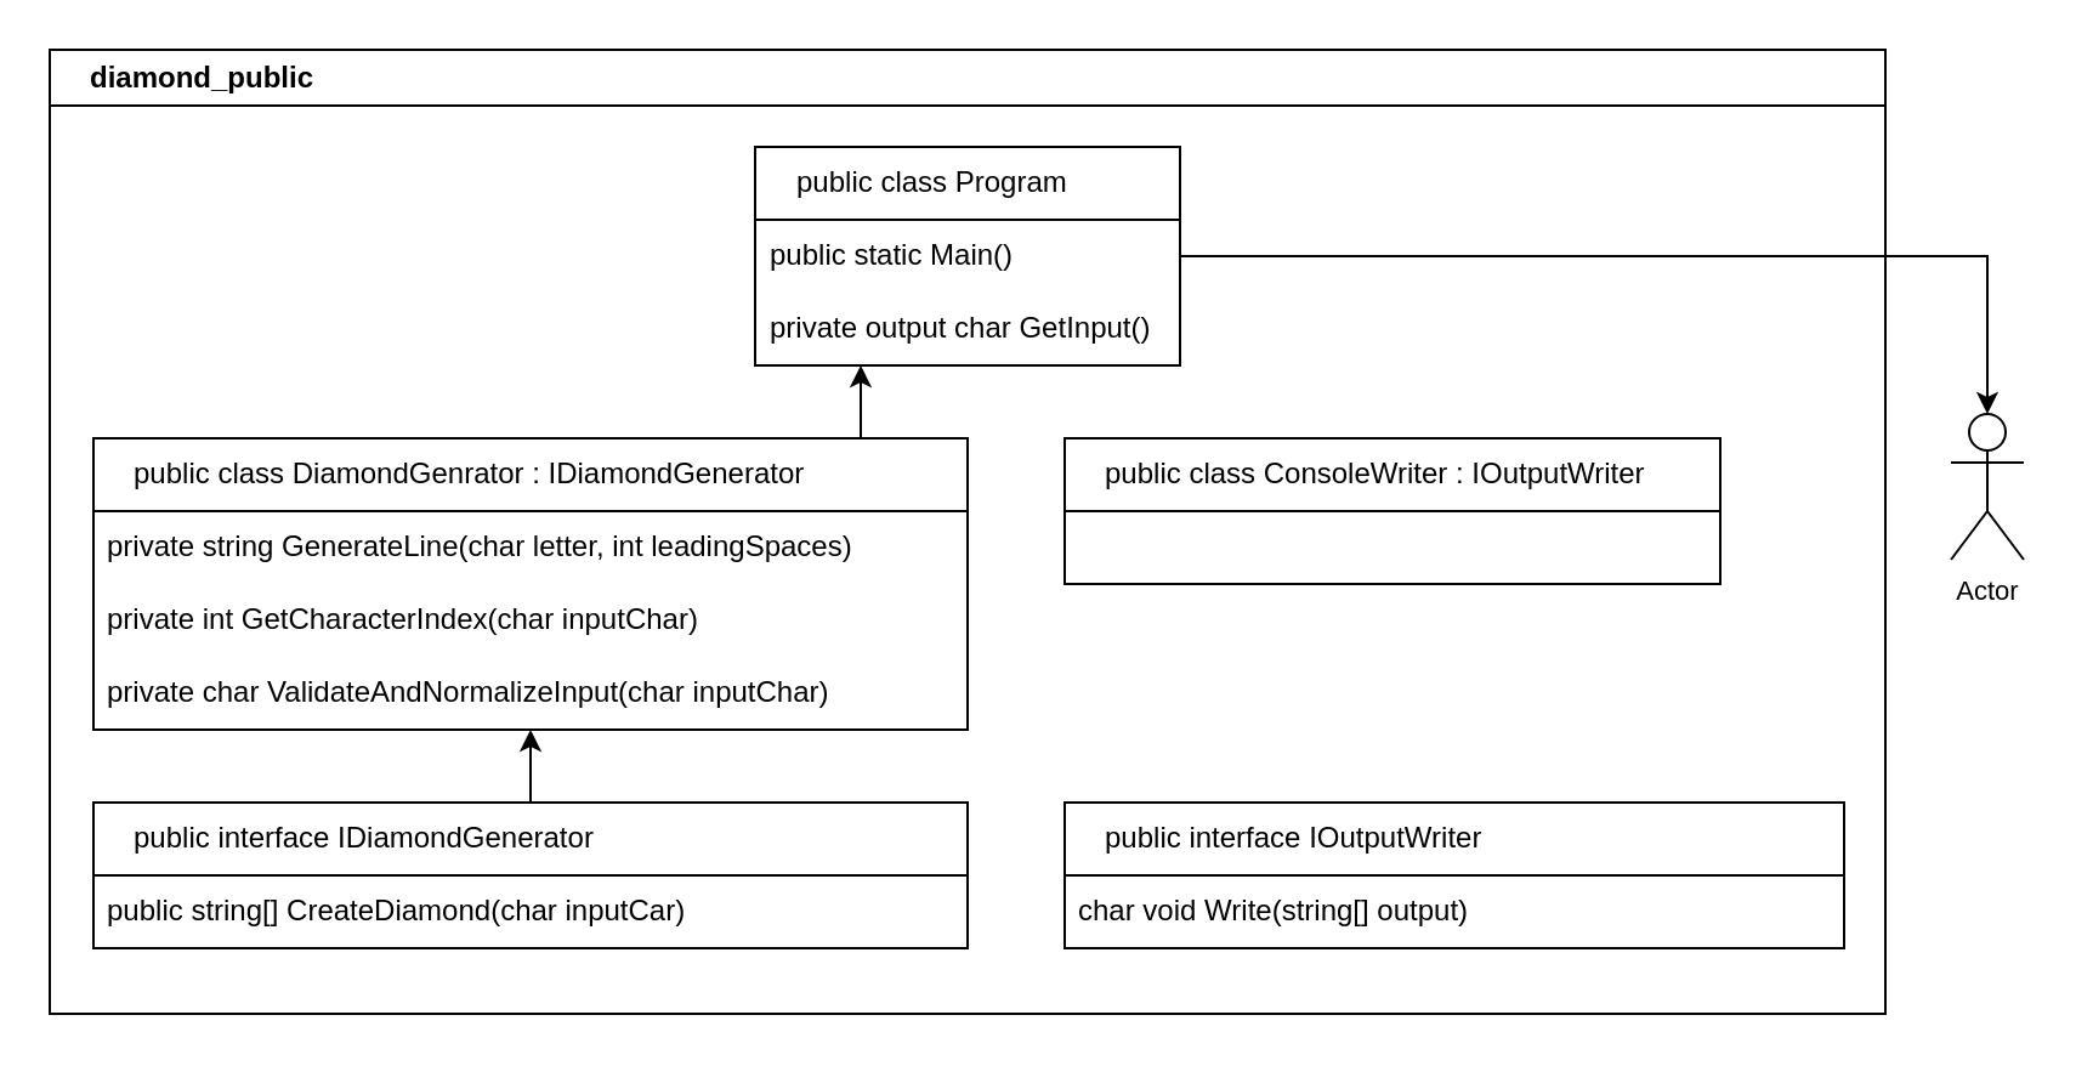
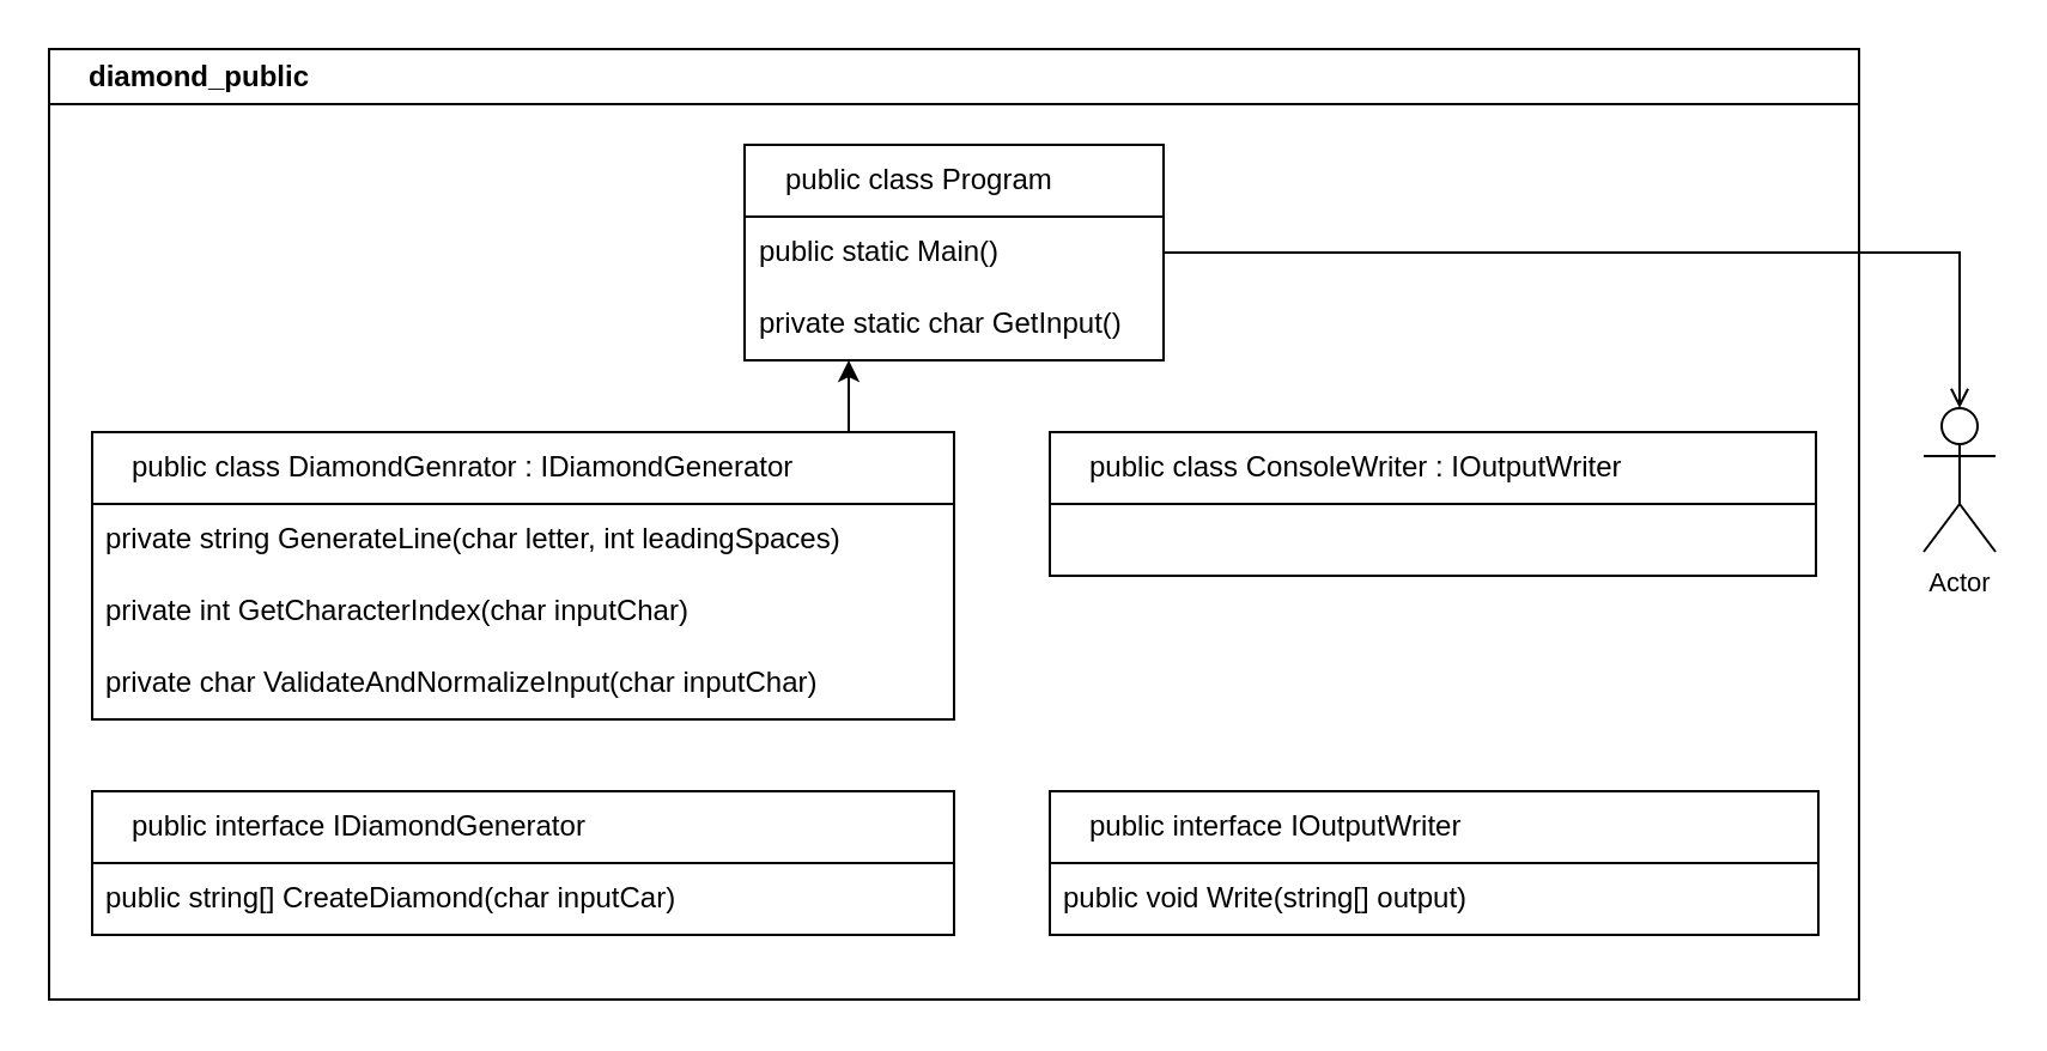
  <mxCell id="0" />
  <mxCell id="1" parent="0" />
  <mxCell id="2" value="diamond_public" style="swimlane;whiteSpace=wrap;html=1;rounded=0;align=left;labelPosition=center;verticalLabelPosition=middle;verticalAlign=middle;spacingLeft=15;" parent="1" vertex="1"><mxGeometry x="20" y="20" width="756" height="397" as="geometry" /></mxCell>
- <mxCell id="3" value="public class ConsoleWriter : IOutputWriter" style="swimlane;fontStyle=0;childLayout=stackLayout;horizontal=1;startSize=30;horizontalStack=0;resizeParent=1;resizeParentMax=0;resizeLast=0;collapsible=1;marginBottom=0;whiteSpace=wrap;html=1;flipH=0;flipV=0;strokeColor=default;align=left;verticalAlign=middle;spacingLeft=15;fontFamily=Helvetica;fontSize=12;fontColor=default;fillColor=default;" parent="2" vertex="1"><mxGeometry x="418" y="160" width="270" height="60" as="geometry" /></mxCell>
+ <mxCell id="3" value="public class ConsoleWriter : IOutputWriter" style="swimlane;fontStyle=0;childLayout=stackLayout;horizontal=1;startSize=30;horizontalStack=0;resizeParent=1;resizeParentMax=0;resizeLast=0;collapsible=1;marginBottom=0;whiteSpace=wrap;html=1;flipH=0;flipV=0;strokeColor=default;align=left;verticalAlign=middle;spacingLeft=15;fontFamily=Helvetica;fontSize=12;fontColor=default;fillColor=default;" parent="2" vertex="1"><mxGeometry x="418" y="160" width="320" height="60" as="geometry" /></mxCell>
  <mxCell id="4" value="public class Program" style="swimlane;fontStyle=0;childLayout=stackLayout;horizontal=1;startSize=30;horizontalStack=0;resizeParent=1;resizeParentMax=0;resizeLast=0;collapsible=1;marginBottom=0;whiteSpace=wrap;html=1;align=left;spacingLeft=15;" parent="2" vertex="1"><mxGeometry x="290.5" y="40" width="175" height="90" as="geometry" /></mxCell>
  <mxCell id="5" value="public static Main()" style="text;strokeColor=none;fillColor=none;align=left;verticalAlign=middle;spacingLeft=4;spacingRight=4;overflow=hidden;points=[[0,0.5],[1,0.5]];portConstraint=eastwest;rotatable=0;whiteSpace=wrap;html=1;" parent="4" vertex="1"><mxGeometry y="30" width="175" height="30" as="geometry" /></mxCell>
- <mxCell id="6" value="private output char GetInput()" style="text;strokeColor=none;fillColor=none;align=left;verticalAlign=middle;spacingLeft=4;spacingRight=4;overflow=hidden;points=[[0,0.5],[1,0.5]];portConstraint=eastwest;rotatable=0;whiteSpace=wrap;html=1;" parent="4" vertex="1"><mxGeometry y="60" width="175" height="30" as="geometry" /></mxCell>
+ <mxCell id="6" value="private static char GetInput()" style="text;strokeColor=none;fillColor=none;align=left;verticalAlign=middle;spacingLeft=4;spacingRight=4;overflow=hidden;points=[[0,0.5],[1,0.5]];portConstraint=eastwest;rotatable=0;whiteSpace=wrap;html=1;" parent="4" vertex="1"><mxGeometry y="60" width="175" height="30" as="geometry" /></mxCell>
  <mxCell id="7" style="edgeStyle=elbowEdgeStyle;shape=connector;rounded=0;orthogonalLoop=1;jettySize=auto;html=1;strokeColor=default;align=center;verticalAlign=middle;fontFamily=Helvetica;fontSize=11;fontColor=default;labelBackgroundColor=default;endArrow=classic;" parent="2" source="8" target="4" edge="1"><mxGeometry relative="1" as="geometry" /></mxCell>
  <mxCell id="8" value="public class DiamondGenrator : IDiamondGenerator" style="swimlane;fontStyle=0;childLayout=stackLayout;horizontal=1;startSize=30;horizontalStack=0;resizeParent=1;resizeParentMax=0;resizeLast=0;collapsible=1;marginBottom=0;whiteSpace=wrap;html=1;flipH=0;flipV=0;strokeColor=default;align=left;verticalAlign=middle;spacingLeft=15;fontFamily=Helvetica;fontSize=12;fontColor=default;fillColor=default;" parent="2" vertex="1"><mxGeometry x="18" y="160" width="360" height="120" as="geometry" /></mxCell>
  <mxCell id="9" value="private string GenerateLine(char letter, int leadingSpaces)" style="text;strokeColor=none;fillColor=none;align=left;verticalAlign=middle;spacingLeft=4;spacingRight=4;overflow=hidden;points=[[0,0.5],[1,0.5]];portConstraint=eastwest;rotatable=0;whiteSpace=wrap;html=1;" vertex="1" parent="8"><mxGeometry y="30" width="360" height="30" as="geometry" /></mxCell>
  <mxCell id="10" value="private int GetCharacterIndex(char inputChar)" style="text;strokeColor=none;fillColor=none;align=left;verticalAlign=middle;spacingLeft=4;spacingRight=4;overflow=hidden;points=[[0,0.5],[1,0.5]];portConstraint=eastwest;rotatable=0;whiteSpace=wrap;html=1;" vertex="1" parent="8"><mxGeometry y="60" width="360" height="30" as="geometry" /></mxCell>
  <mxCell id="11" value="private char ValidateAndNormalizeInput(char inputChar)" style="text;strokeColor=none;fillColor=none;align=left;verticalAlign=middle;spacingLeft=4;spacingRight=4;overflow=hidden;points=[[0,0.5],[1,0.5]];portConstraint=eastwest;rotatable=0;whiteSpace=wrap;html=1;" vertex="1" parent="8"><mxGeometry y="90" width="360" height="30" as="geometry" /></mxCell>
- <mxCell id="12" style="edgeStyle=orthogonalEdgeStyle;rounded=0;orthogonalLoop=1;jettySize=auto;html=1;" edge="1" parent="2" source="13" target="8"><mxGeometry relative="1" as="geometry" /></mxCell>
  <mxCell id="13" value="public interface IDiamondGenerator" style="swimlane;fontStyle=0;childLayout=stackLayout;horizontal=1;startSize=30;horizontalStack=0;resizeParent=1;resizeParentMax=0;resizeLast=0;collapsible=1;marginBottom=0;whiteSpace=wrap;html=1;strokeColor=default;align=left;verticalAlign=middle;spacingLeft=15;fontFamily=Helvetica;fontSize=12;fontColor=default;fillColor=default;" parent="2" vertex="1"><mxGeometry x="18" y="310" width="360" height="60" as="geometry" /></mxCell>
  <mxCell id="14" value="public string[] CreateDiamond(char inputCar)" style="text;strokeColor=none;fillColor=none;align=left;verticalAlign=middle;spacingLeft=4;spacingRight=4;overflow=hidden;points=[[0,0.5],[1,0.5]];portConstraint=eastwest;rotatable=0;whiteSpace=wrap;html=1;fontFamily=Helvetica;fontSize=12;fontColor=default;fontStyle=0;" parent="13" vertex="1"><mxGeometry y="30" width="360" height="30" as="geometry" /></mxCell>
  <mxCell id="15" value="&lt;span class=&quot;hljs-keyword&quot;&gt;public&lt;/span&gt; &lt;span class=&quot;hljs-keyword&quot;&gt;interface&lt;/span&gt; &lt;span class=&quot;hljs-title&quot;&gt;IOutputWriter&lt;/span&gt;" style="swimlane;fontStyle=0;childLayout=stackLayout;horizontal=1;startSize=30;horizontalStack=0;resizeParent=1;resizeParentMax=0;resizeLast=0;collapsible=1;marginBottom=0;whiteSpace=wrap;html=1;strokeColor=default;align=left;verticalAlign=middle;spacingLeft=15;fontFamily=Helvetica;fontSize=12;fontColor=default;fillColor=default;" parent="2" vertex="1"><mxGeometry x="418" y="310" width="321" height="60" as="geometry" /></mxCell>
- <mxCell id="16" value="&lt;span class=&quot;hljs-keyword&quot;&gt;char void&lt;/span&gt; &lt;span class=&quot;hljs-title&quot;&gt;Write&lt;/span&gt;(&lt;span class=&quot;hljs-params&quot;&gt;&lt;span class=&quot;hljs-built_in&quot;&gt;string&lt;/span&gt;[] output&lt;/span&gt;)" style="text;strokeColor=none;fillColor=none;align=left;verticalAlign=middle;spacingLeft=4;spacingRight=4;overflow=hidden;points=[[0,0.5],[1,0.5]];portConstraint=eastwest;rotatable=0;whiteSpace=wrap;html=1;fontFamily=Helvetica;fontSize=12;fontColor=default;fontStyle=0;" parent="15" vertex="1"><mxGeometry y="30" width="321" height="30" as="geometry" /></mxCell>
+ <mxCell id="16" value="&lt;span class=&quot;hljs-keyword&quot;&gt;public void&lt;/span&gt; &lt;span class=&quot;hljs-title&quot;&gt;Write&lt;/span&gt;(&lt;span class=&quot;hljs-params&quot;&gt;&lt;span class=&quot;hljs-built_in&quot;&gt;string&lt;/span&gt;[] output&lt;/span&gt;)" style="text;strokeColor=none;fillColor=none;align=left;verticalAlign=middle;spacingLeft=4;spacingRight=4;overflow=hidden;points=[[0,0.5],[1,0.5]];portConstraint=eastwest;rotatable=0;whiteSpace=wrap;html=1;fontFamily=Helvetica;fontSize=12;fontColor=default;fontStyle=0;" parent="15" vertex="1"><mxGeometry y="30" width="321" height="30" as="geometry" /></mxCell>
  <mxCell id="17" value="Actor" style="shape=umlActor;verticalLabelPosition=bottom;verticalAlign=top;html=1;fontFamily=Helvetica;fontSize=11;fontColor=default;labelBackgroundColor=default;" vertex="1" parent="1"><mxGeometry x="803" y="170" width="30" height="60" as="geometry" /></mxCell>
- <mxCell id="18" style="edgeStyle=orthogonalEdgeStyle;rounded=0;orthogonalLoop=1;jettySize=auto;html=1;" edge="1" parent="1" source="4" target="17"><mxGeometry relative="1" as="geometry" /></mxCell>
+ <mxCell id="18" style="edgeStyle=orthogonalEdgeStyle;rounded=0;orthogonalLoop=1;jettySize=auto;html=1;endArrow=open;" edge="1" parent="1" source="4" target="17"><mxGeometry relative="1" as="geometry" /></mxCell>
